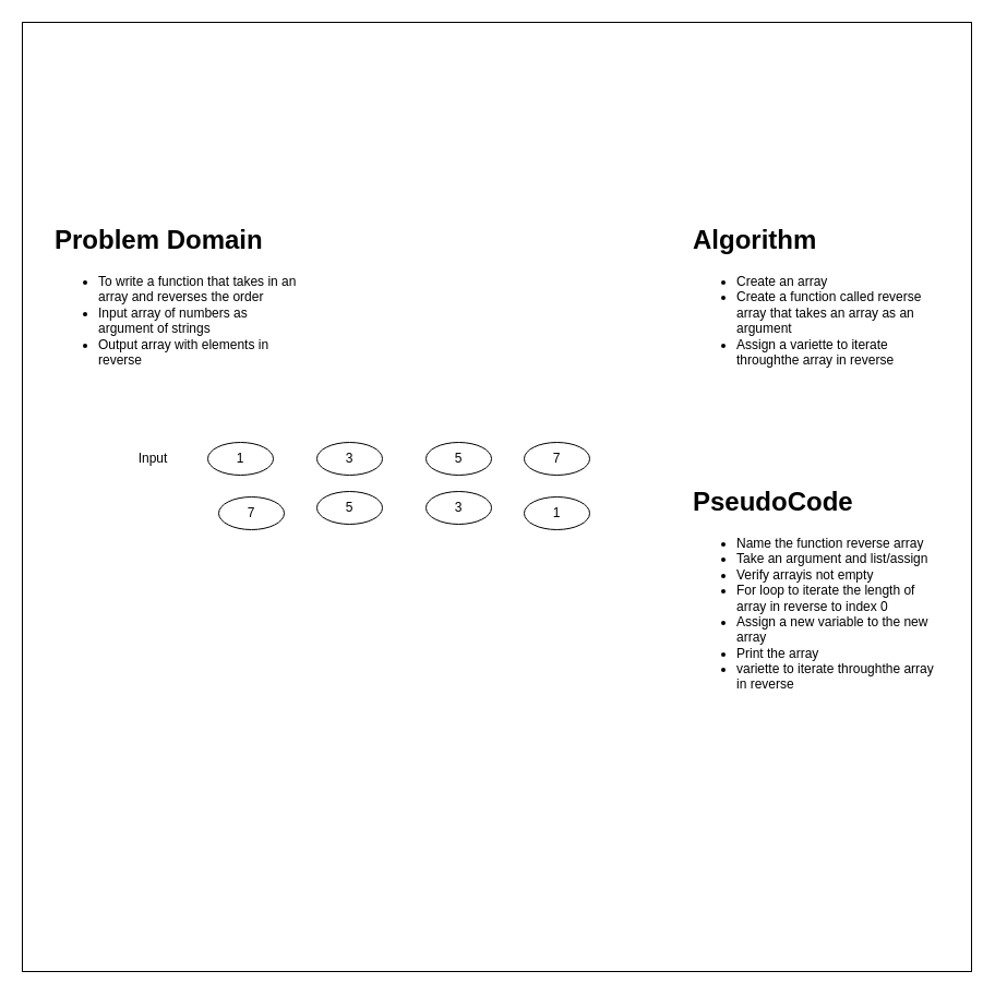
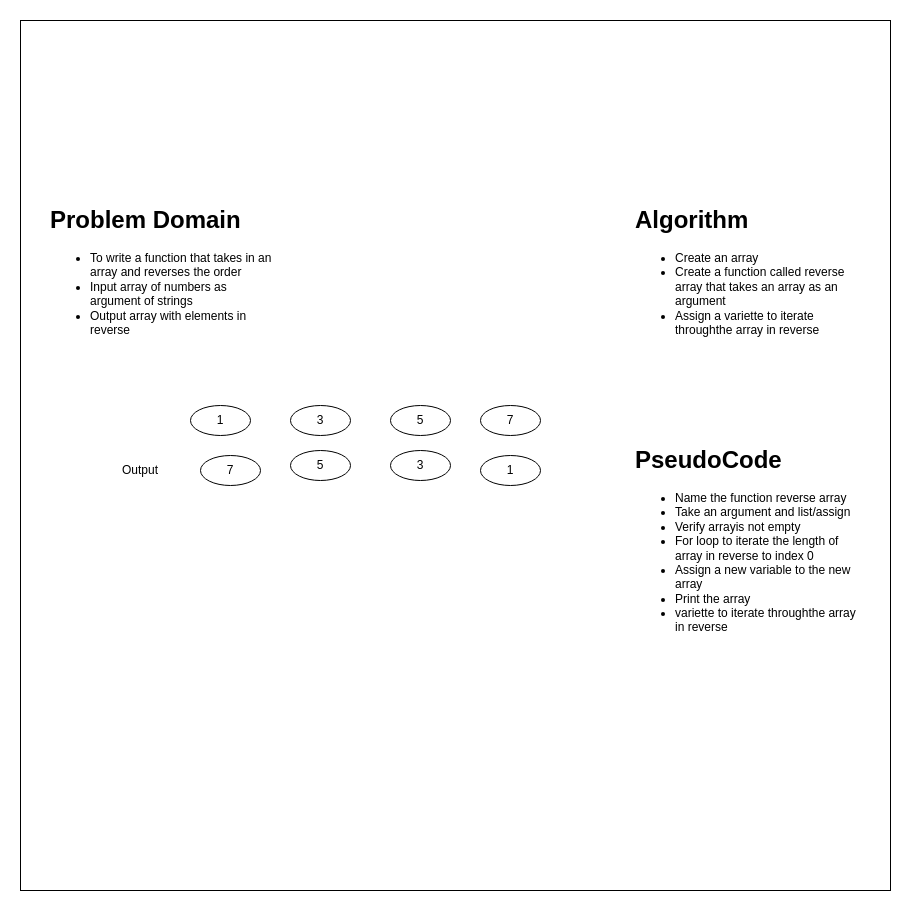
  <mxCell id="0" />
  <mxCell id="1" parent="0" />
  <mxCell id="2" value="" style="whiteSpace=wrap;html=1;aspect=fixed;" vertex="1" parent="1"><mxGeometry x="20" y="20" width="870" height="870" as="geometry" /></mxCell>
  <mxCell id="3" value="&lt;h1&gt;Problem Domain&lt;/h1&gt;&lt;p&gt;&lt;/p&gt;&lt;ul&gt;&lt;li&gt;To write a function that takes in an array and reverses the order&lt;/li&gt;&lt;li&gt;Input array of numbers as argument of strings&lt;/li&gt;&lt;li&gt;Output array with elements in reverse&lt;/li&gt;&lt;/ul&gt;&lt;p&gt;&lt;/p&gt;" style="text;html=1;strokeColor=none;fillColor=none;spacing=5;spacingTop=-20;whiteSpace=wrap;overflow=hidden;rounded=0;" vertex="1" parent="1"><mxGeometry x="45" y="200" width="230" height="150" as="geometry" /></mxCell>
- <mxCell id="4" value="Input" style="text;html=1;strokeColor=none;fillColor=none;align=center;verticalAlign=middle;whiteSpace=wrap;rounded=0;" vertex="1" parent="1"><mxGeometry x="120" y="410" width="40" height="20" as="geometry" /></mxCell>
+ <mxCell id="5" value="Output" style="text;html=1;strokeColor=none;fillColor=none;align=center;verticalAlign=middle;whiteSpace=wrap;rounded=0;" vertex="1" parent="1"><mxGeometry x="120" y="460" width="40" height="20" as="geometry" /></mxCell>
  <mxCell id="6" value="1" style="ellipse;whiteSpace=wrap;html=1;" vertex="1" parent="1"><mxGeometry x="190" y="405" width="60" height="30" as="geometry" /></mxCell>
  <mxCell id="7" value="3" style="ellipse;whiteSpace=wrap;html=1;" vertex="1" parent="1"><mxGeometry x="290" y="405" width="60" height="30" as="geometry" /></mxCell>
  <mxCell id="8" value="5" style="ellipse;whiteSpace=wrap;html=1;" vertex="1" parent="1"><mxGeometry x="390" y="405" width="60" height="30" as="geometry" /></mxCell>
  <mxCell id="9" value="7" style="ellipse;whiteSpace=wrap;html=1;" vertex="1" parent="1"><mxGeometry x="480" y="405" width="60" height="30" as="geometry" /></mxCell>
  <mxCell id="10" value="7" style="ellipse;whiteSpace=wrap;html=1;" vertex="1" parent="1"><mxGeometry x="200" y="455" width="60" height="30" as="geometry" /></mxCell>
  <mxCell id="11" value="5" style="ellipse;whiteSpace=wrap;html=1;" vertex="1" parent="1"><mxGeometry x="290" y="450" width="60" height="30" as="geometry" /></mxCell>
  <mxCell id="12" value="3" style="ellipse;whiteSpace=wrap;html=1;" vertex="1" parent="1"><mxGeometry x="390" y="450" width="60" height="30" as="geometry" /></mxCell>
  <mxCell id="13" value="1" style="ellipse;whiteSpace=wrap;html=1;" vertex="1" parent="1"><mxGeometry x="480" y="455" width="60" height="30" as="geometry" /></mxCell>
  <mxCell id="14" value="&lt;h1&gt;Algorithm&lt;/h1&gt;&lt;p&gt;&lt;/p&gt;&lt;ul&gt;&lt;li&gt;Create an array&lt;/li&gt;&lt;li&gt;Create a function called reverse array that takes an array as an argument&lt;/li&gt;&lt;li&gt;Assign a variette to iterate throughthe array in reverse&lt;/li&gt;&lt;/ul&gt;&lt;p&gt;&lt;/p&gt;" style="text;html=1;strokeColor=none;fillColor=none;spacing=5;spacingTop=-20;whiteSpace=wrap;overflow=hidden;rounded=0;" vertex="1" parent="1"><mxGeometry x="630" y="200" width="230" height="170" as="geometry" /></mxCell>
  <mxCell id="15" value="&lt;h1&gt;PseudoCode&lt;/h1&gt;&lt;p&gt;&lt;/p&gt;&lt;ul&gt;&lt;li&gt;Name the function reverse array&lt;/li&gt;&lt;li&gt;&lt;span&gt;Take an argument and list/assign&lt;/span&gt;&lt;/li&gt;&lt;li&gt;&lt;span&gt;Verify arrayis not empty&lt;/span&gt;&lt;/li&gt;&lt;li&gt;&lt;span&gt;For loop to iterate the length of array in reverse to index 0&lt;/span&gt;&lt;/li&gt;&lt;li&gt;&lt;span&gt;Assign a new variable to the new array&lt;/span&gt;&lt;/li&gt;&lt;li&gt;&lt;span&gt;Print the array&lt;/span&gt;&lt;/li&gt;&lt;li&gt;&lt;span&gt;variette to iterate throughthe array in reverse&lt;/span&gt;&lt;br&gt;&lt;/li&gt;&lt;/ul&gt;&lt;p&gt;&lt;/p&gt;" style="text;html=1;strokeColor=none;fillColor=none;spacing=5;spacingTop=-20;whiteSpace=wrap;overflow=hidden;rounded=0;" vertex="1" parent="1"><mxGeometry x="630" y="440" width="230" height="240" as="geometry" /></mxCell>
